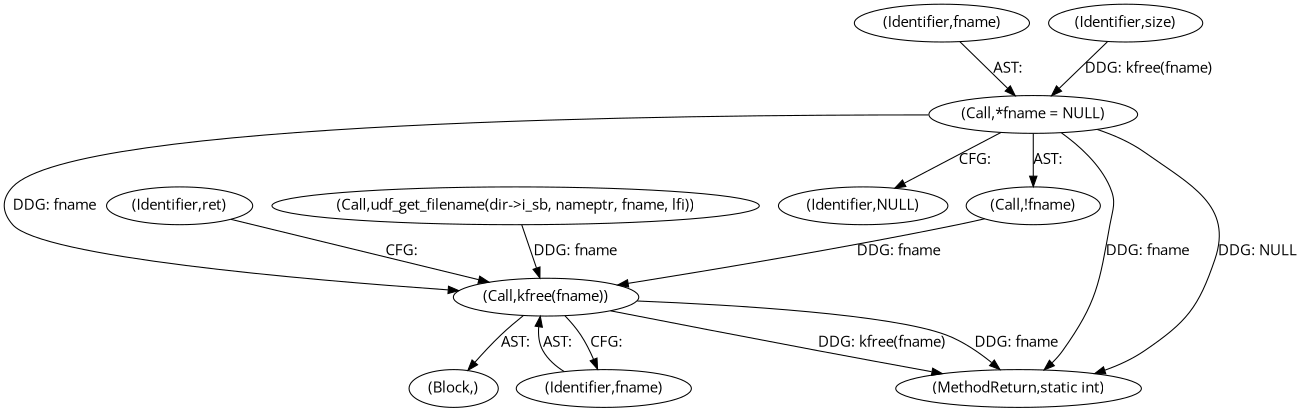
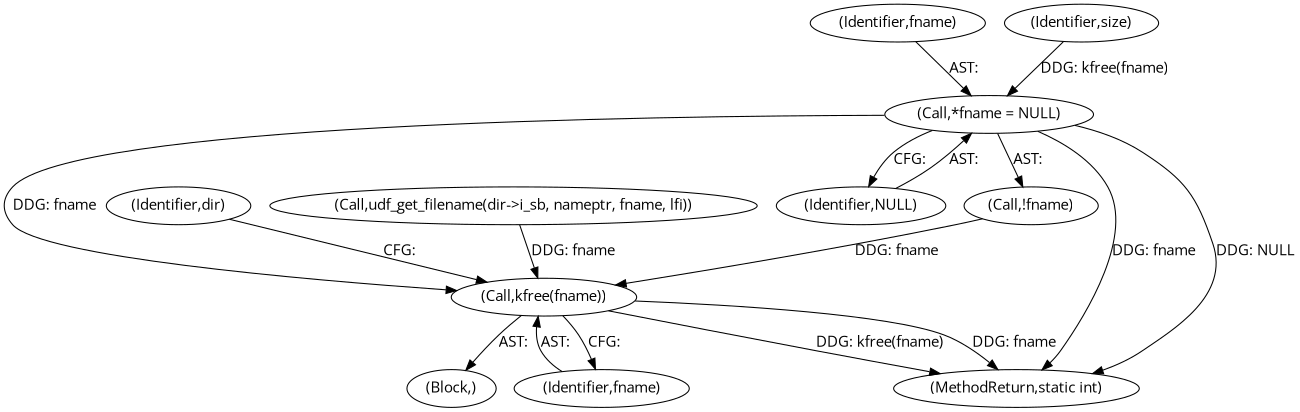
  digraph {
    fontname="Open Sans"
    node [fontname="Open Sans"]
    edge [fontname="Open Sans"]
    n1 [label="(Call,*fname = NULL)"]
    n2 [label="(Call,kfree(fname))"]
    n3 [label="(Identifier,NULL)"]
    n4 [label="(MethodReturn,static int)"]
    n5 [label="(Call,!fname)"]
    n6 [label="(Block,)"]
    n7 [label="(Identifier,fname)"]
-   n8 [label="(Identifier,ret)"]
+   n8 [label="(Identifier,dir)"]
    n9 [label="(Identifier,fname)"]
    n10 [label="(Call,udf_get_filename(dir->i_sb, nameptr, fname, lfi))"]
    n11 [label="(Identifier,size)"]
    n1 -> n2 [label="DDG: fname"]
    n1 -> n3 [label="CFG: "]
    n1 -> n4 [label="DDG: NULL"]
    n1 -> n4 [label="DDG: fname"]
    n1 -> n5 [label="AST: "]
    n2 -> n4 [label="DDG: kfree(fname)"]
    n2 -> n4 [label="DDG: fname"]
    n2 -> n6 [label="AST: "]
    n2 -> n7 [label="CFG: "]
+   n3 -> n1 [label="AST: "]
    n5 -> n2 [label="DDG: fname"]
    n7 -> n2 [label="AST: "]
    n8 -> n2 [label="CFG: "]
    n9 -> n1 [label="AST: "]
    n10 -> n2 [label="DDG: fname"]
    n11 -> n1 [label="DDG: kfree(fname)"]
  }
